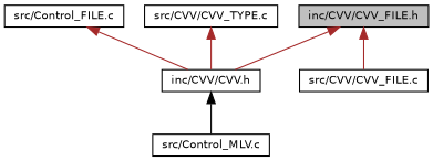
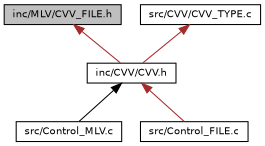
  digraph {
    node [color=black fillcolor=white fontname=Helvetica fontsize=10 shape=record style=filled]
    edge [color=brown dir=back fontname=Helvetica fontsize=10 labelfontname=Helvetica labelfontsize=10 style=solid]
-   n1 [fillcolor=grey75 fontcolor=black height=0.2 label="inc/CVV/CVV_FILE.h" width=0.4]
+   n1 [fillcolor=grey75 fontcolor=black height=0.2 label="inc/MLV/CVV_FILE.h" width=0.4]
    n2 [height=0.2 label="inc/CVV/CVV.h" width=0.4]
-   n3 [height=0.2 label="src/CVV/CVV_FILE.c" width=0.4]
    n4 [height=0.2 label="src/Control_MLV.c" width=0.4]
    n5 [height=0.2 label="src/Control_FILE.c" width=0.4]
    n6 [height=0.2 label="src/CVV/CVV_TYPE.c" width=0.4]
    n1 -> n2
-   n1 -> n3
    n2 -> n4 [color=black]
-   n5 -> n2
+   n2 -> n5
    n6 -> n2
  }
